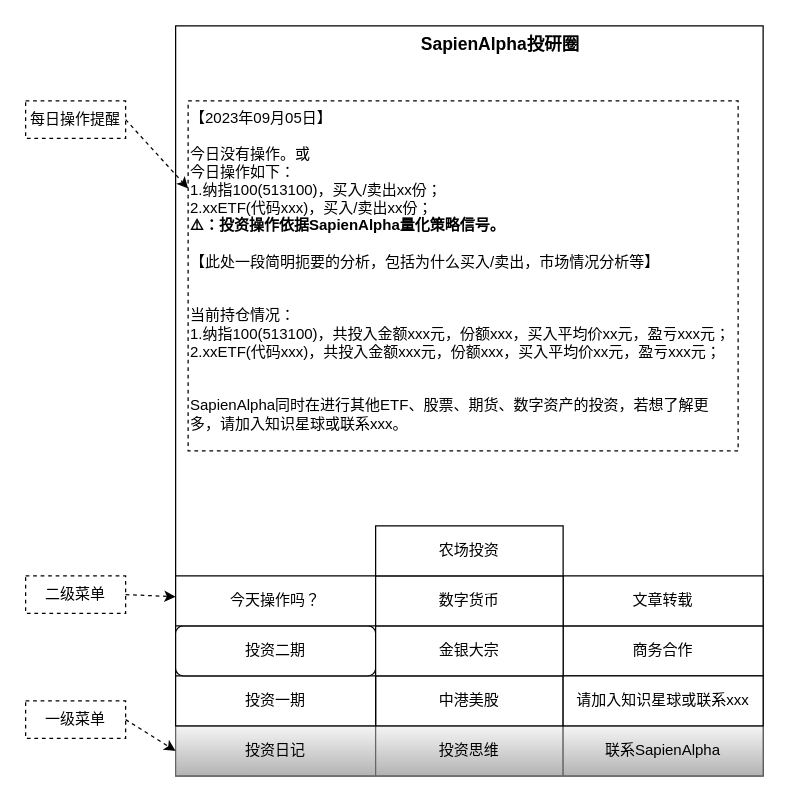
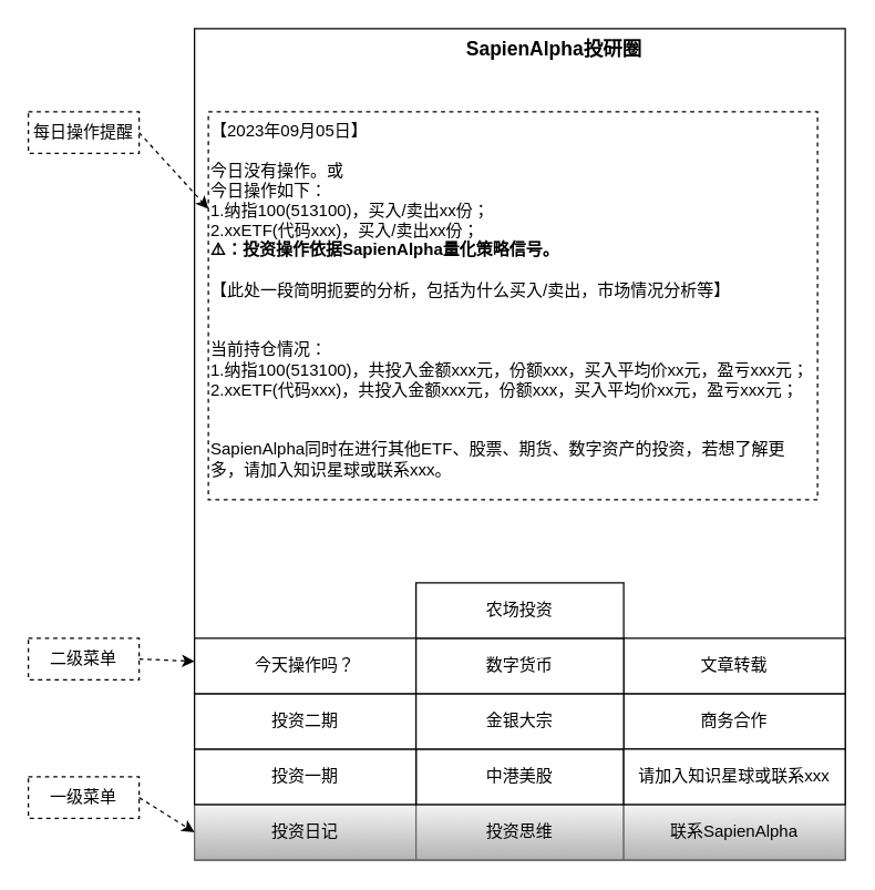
  <mxCell id="0" />
  <mxCell id="1" parent="0" />
  <mxCell id="2" value="" style="rounded=0;whiteSpace=wrap;html=1;" vertex="1" parent="1"><mxGeometry x="140" y="20" width="470" height="600" as="geometry" /></mxCell>
  <mxCell id="3" value="【2023年09月05日】&lt;br&gt;&lt;br&gt;今日没有操作。或&lt;br&gt;今日操作如下：&lt;br&gt;1.纳指100(513100)，买入/卖出xx份；&lt;br&gt;2.xxETF(代码xxx)，买入/卖出xx份；&lt;br&gt;&lt;b&gt;⚠️：投资操作依据SapienAlpha量化策略信号。&lt;/b&gt;&lt;br&gt;&lt;br&gt;【此处一段简明扼要的分析，包括为什么买入/卖出，市场情况分析等】&lt;br&gt;&lt;br&gt;&lt;br&gt;当前持仓情况：&lt;br&gt;1.纳指100(513100)，共投入金额xxx元，份额xxx，买入平均价xx元，盈亏xxx元；&lt;br&gt;2.xxETF(代码xxx)，共投入金额xxx元，份额xxx，买入平均价xx元，盈亏xxx元；&lt;br&gt;&lt;br&gt;&lt;br&gt;SapienAlpha同时在进行其他ETF、股票、期货、数字资产的投资，若想了解更多，请加入知识星球或联系xxx。" style="text;html=1;strokeColor=default;fillColor=none;align=left;verticalAlign=top;whiteSpace=wrap;rounded=0;dashed=1;" vertex="1" parent="1"><mxGeometry x="150" y="80" width="440" height="280" as="geometry" /></mxCell>
  <mxCell id="4" value="SapienAlpha投研圈" style="text;html=1;strokeColor=none;fillColor=none;align=center;verticalAlign=middle;whiteSpace=wrap;rounded=0;fontStyle=1;fontSize=14;" vertex="1" parent="1"><mxGeometry x="325" y="20" width="150" height="30" as="geometry" /></mxCell>
  <mxCell id="5" value="每日操作提醒" style="text;html=1;strokeColor=default;fillColor=none;align=center;verticalAlign=middle;whiteSpace=wrap;rounded=0;dashed=1;" vertex="1" parent="1"><mxGeometry x="20" y="80" width="80" height="30" as="geometry" /></mxCell>
  <mxCell id="6" value="" style="endArrow=classic;html=1;rounded=0;exitX=1;exitY=0.5;exitDx=0;exitDy=0;entryX=0;entryY=0.25;entryDx=0;entryDy=0;dashed=1;" edge="1" parent="1" source="5" target="3"><mxGeometry width="50" height="50" relative="1" as="geometry"><mxPoint x="390" y="380" as="sourcePoint" /><mxPoint x="440" y="330" as="targetPoint" /></mxGeometry></mxCell>
  <mxCell id="7" value="投资日记" style="rounded=0;whiteSpace=wrap;html=1;fillColor=#f5f5f5;gradientColor=#b3b3b3;strokeColor=#666666;" vertex="1" parent="1"><mxGeometry x="140" y="580" width="160" height="40" as="geometry" /></mxCell>
  <mxCell id="8" value="投资思维" style="rounded=0;whiteSpace=wrap;html=1;fillColor=#f5f5f5;gradientColor=#b3b3b3;strokeColor=#666666;" vertex="1" parent="1"><mxGeometry x="300" y="580" width="150" height="40" as="geometry" /></mxCell>
  <mxCell id="9" value="联系SapienAlpha" style="rounded=0;whiteSpace=wrap;html=1;fillColor=#f5f5f5;gradientColor=#b3b3b3;strokeColor=#666666;" vertex="1" parent="1"><mxGeometry x="450" y="580" width="160" height="40" as="geometry" /></mxCell>
  <mxCell id="10" value="商务合作" style="rounded=0;whiteSpace=wrap;html=1;" vertex="1" parent="1"><mxGeometry x="450" y="500" width="160" height="40" as="geometry" /></mxCell>
  <mxCell id="11" value="文章转载" style="rounded=0;whiteSpace=wrap;html=1;" vertex="1" parent="1"><mxGeometry x="450" y="460" width="160" height="40" as="geometry" /></mxCell>
  <mxCell id="12" value="中港美股" style="rounded=0;whiteSpace=wrap;html=1;" vertex="1" parent="1"><mxGeometry x="300" y="540" width="150" height="40" as="geometry" /></mxCell>
  <mxCell id="13" value="投资一期" style="rounded=0;whiteSpace=wrap;html=1;" vertex="1" parent="1"><mxGeometry x="140" y="540" width="160" height="40" as="geometry" /></mxCell>
- <mxCell id="14" value="投资二期" style="whiteSpace=wrap;html=1;rounded=1;" vertex="1" parent="1"><mxGeometry x="140" y="500" width="160" height="40" as="geometry" /></mxCell>
+ <mxCell id="14" value="投资二期" style="rounded=0;whiteSpace=wrap;html=1;" vertex="1" parent="1"><mxGeometry x="140" y="500" width="160" height="40" as="geometry" /></mxCell>
  <mxCell id="15" value="今天操作吗？" style="rounded=0;whiteSpace=wrap;html=1;" vertex="1" parent="1"><mxGeometry x="140" y="460" width="160" height="40" as="geometry" /></mxCell>
  <mxCell id="16" value="金银大宗" style="rounded=0;whiteSpace=wrap;html=1;" vertex="1" parent="1"><mxGeometry x="300" y="500" width="150" height="40" as="geometry" /></mxCell>
  <mxCell id="17" value="数字货币" style="rounded=0;whiteSpace=wrap;html=1;" vertex="1" parent="1"><mxGeometry x="300" y="460" width="150" height="40" as="geometry" /></mxCell>
  <mxCell id="18" value="请加入知识星球或联系xxx" style="rounded=0;whiteSpace=wrap;html=1;" vertex="1" parent="1"><mxGeometry x="450" y="540" width="160" height="40" as="geometry" /></mxCell>
  <mxCell id="19" value="农场投资" style="rounded=0;whiteSpace=wrap;html=1;" vertex="1" parent="1"><mxGeometry x="300" y="420" width="150" height="40" as="geometry" /></mxCell>
  <mxCell id="20" value="一级菜单" style="text;html=1;strokeColor=default;fillColor=none;align=center;verticalAlign=middle;whiteSpace=wrap;rounded=0;dashed=1;" vertex="1" parent="1"><mxGeometry x="20" y="560" width="80" height="30" as="geometry" /></mxCell>
  <mxCell id="21" value="二级菜单" style="text;html=1;strokeColor=default;fillColor=none;align=center;verticalAlign=middle;whiteSpace=wrap;rounded=0;dashed=1;" vertex="1" parent="1"><mxGeometry x="20" y="460" width="80" height="30" as="geometry" /></mxCell>
  <mxCell id="22" value="" style="endArrow=classic;html=1;rounded=0;exitX=1;exitY=0.5;exitDx=0;exitDy=0;entryX=0;entryY=0.5;entryDx=0;entryDy=0;dashed=1;" edge="1" parent="1" source="20" target="7"><mxGeometry width="50" height="50" relative="1" as="geometry"><mxPoint x="110" y="105" as="sourcePoint" /><mxPoint x="160" y="160" as="targetPoint" /></mxGeometry></mxCell>
  <mxCell id="23" value="" style="endArrow=classic;html=1;rounded=0;exitX=1;exitY=0.5;exitDx=0;exitDy=0;dashed=1;" edge="1" parent="1" source="21" target="15"><mxGeometry width="50" height="50" relative="1" as="geometry"><mxPoint x="120" y="115" as="sourcePoint" /><mxPoint x="170" y="170" as="targetPoint" /></mxGeometry></mxCell>
